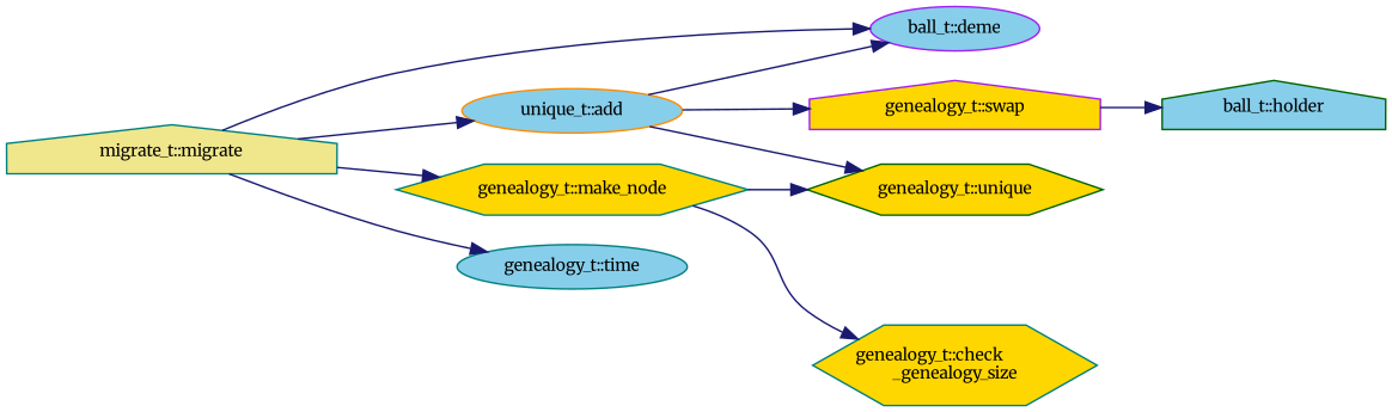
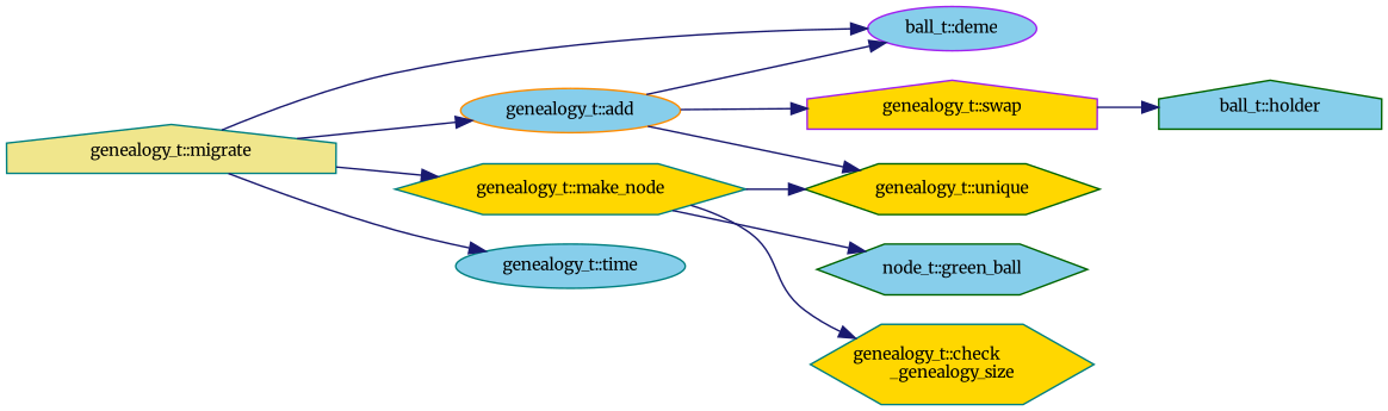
  digraph {
    fontname=Merriweather
    rankdir=LR
    node [color=teal fillcolor=skyblue fontname=Merriweather fontsize=10 shape=hexagon style=filled]
    edge [color=midnightblue fontname=Merriweather fontsize=10 labelfontname=Helvetica labelfontsize=10 style=solid]
-   n1 [fillcolor=khaki fontcolor=black height=0.2 label="migrate_t::migrate" shape=house width=0.4]
-   n2 [color=darkorange height=0.2 label="unique_t::add" shape=ellipse width=0.4]
+   n1 [fillcolor=khaki fontcolor=black height=0.2 label="genealogy_t::migrate" shape=house width=0.4]
+   n2 [color=darkorange height=0.2 label="genealogy_t::add" shape=ellipse width=0.4]
    n3 [color=purple height=0.2 label="ball_t::deme" shape=ellipse width=0.4]
    n4 [fillcolor=gold height=0.2 label="genealogy_t::make_node" width=0.4]
    n5 [height=0.2 label="genealogy_t::time" shape=ellipse width=0.4]
    n6 [color=purple fillcolor=gold height=0.2 label="genealogy_t::swap" shape=house width=0.4]
    n7 [color=darkgreen fillcolor=gold height=0.2 label="genealogy_t::unique" width=0.4]
+   n8 [color=darkgreen height=0.2 label="node_t::green_ball" width=0.4]
    n9 [fillcolor=gold height=0.2 label="genealogy_t::check\l_genealogy_size" width=0.4]
    n10 [color=darkgreen height=0.2 label="ball_t::holder" shape=house width=0.4]
    n1 -> n2
    n1 -> n3
    n1 -> n4
    n1 -> n5
    n2 -> n3
    n2 -> n6
    n2 -> n7
    n4 -> n7
+   n4 -> n8
    n4 -> n9
    n6 -> n10
  }
